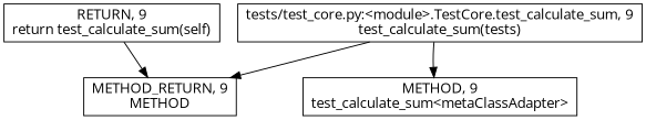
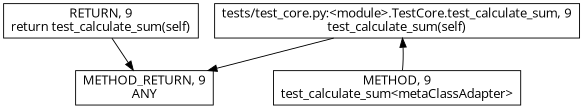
  digraph {
    fontname="Open Sans"
    node [fontname="Open Sans" shape=rect]
    edge [fontname="Open Sans"]
    n1 [label=<RETURN, 9<BR/>return test_calculate_sum(self)>]
-   n2 [label=<METHOD_RETURN, 9<BR/>METHOD>]
-   n3 [label=<tests/test_core.py:&lt;module&gt;.TestCore.test_calculate_sum, 9<BR/>test_calculate_sum(tests)>]
+   n2 [label=<METHOD_RETURN, 9<BR/>ANY>]
+   n3 [label=<tests/test_core.py:&lt;module&gt;.TestCore.test_calculate_sum, 9<BR/>test_calculate_sum(self)>]
    n4 [label=<METHOD, 9<BR/>test_calculate_sum&lt;metaClassAdapter&gt;>]
    n1 -> n2
    n3 -> n2
-   n3 -> n4
+   n4 -> n3
  }
